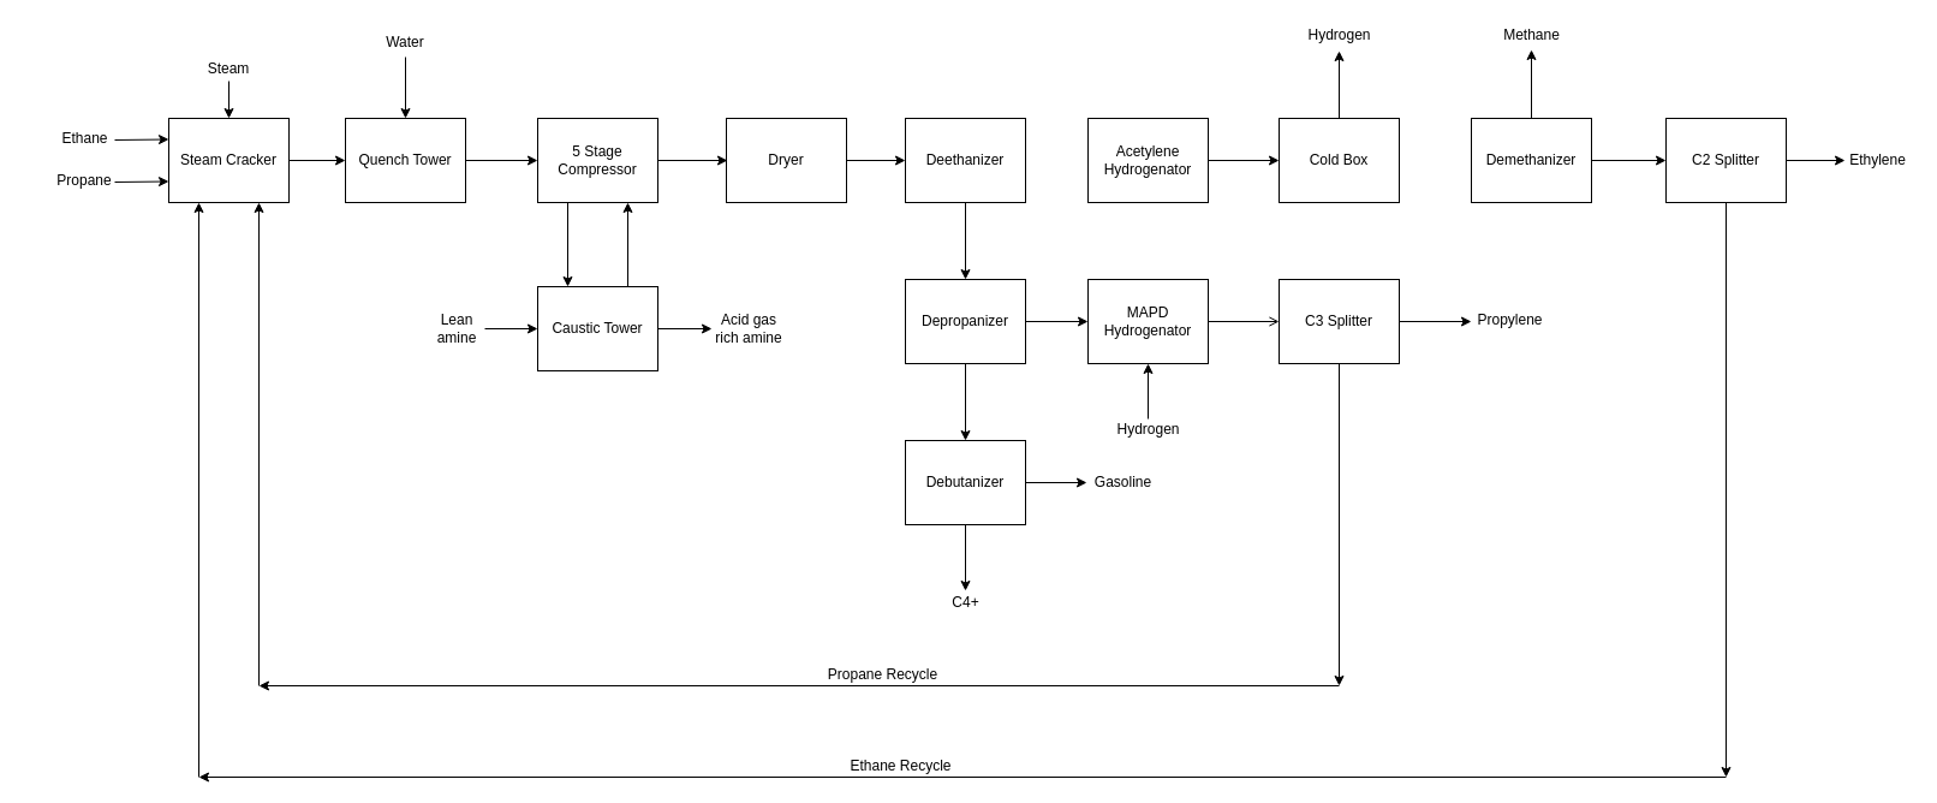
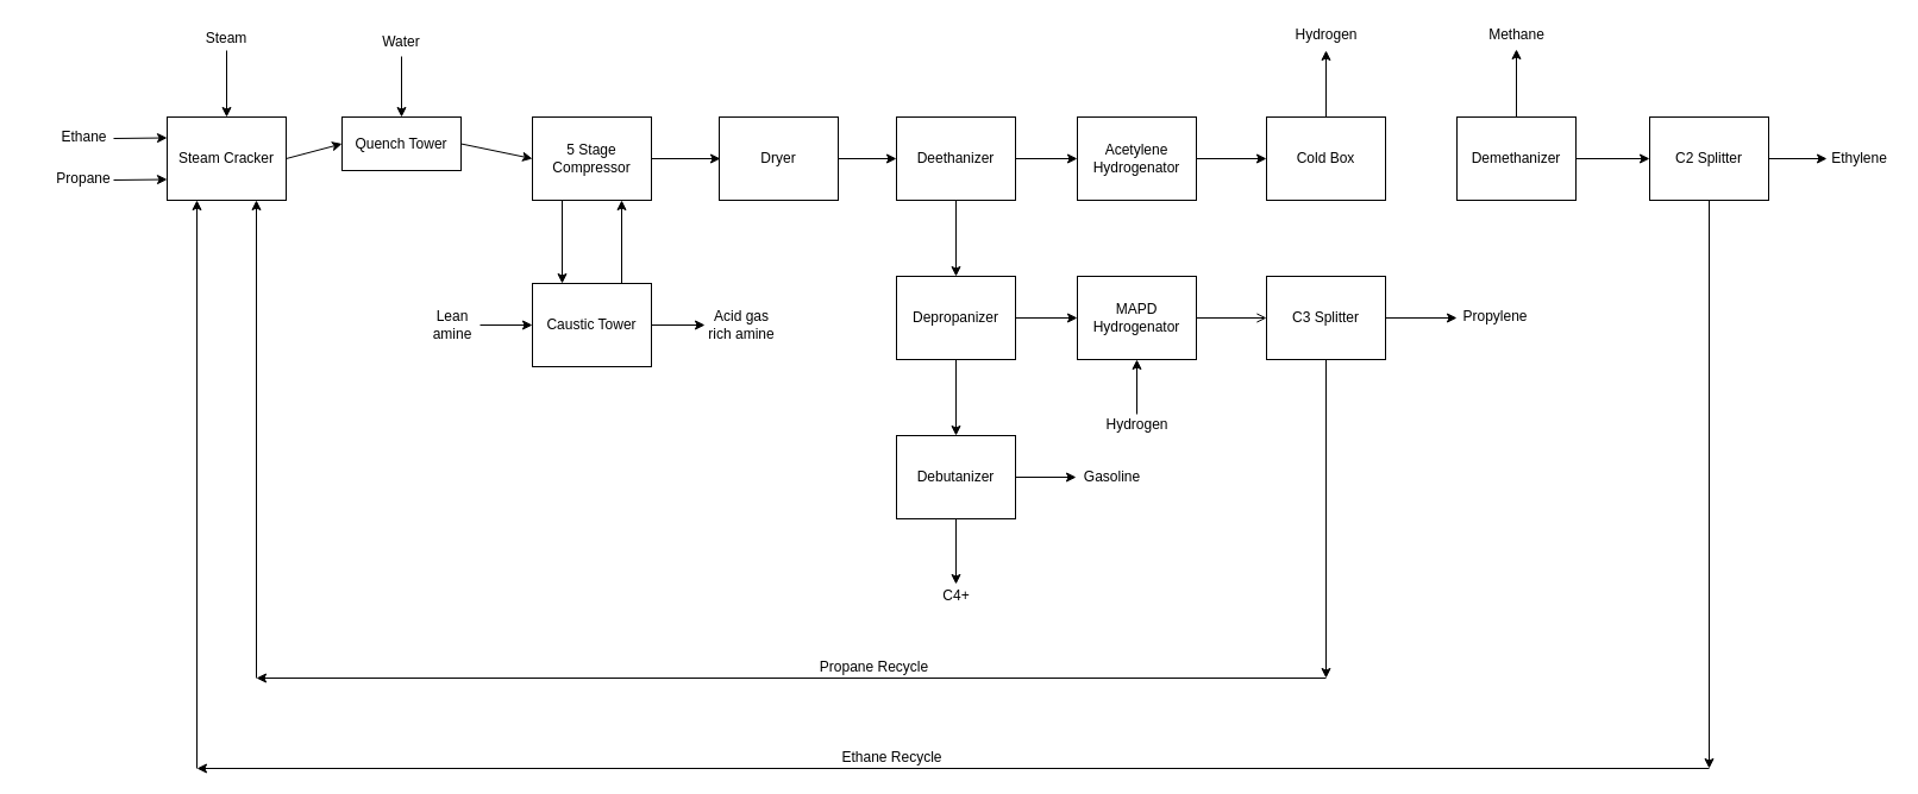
  <mxCell id="0" />
  <mxCell id="1" parent="0" />
  <mxCell id="2" value="Steam Cracker" style="rounded=0;whiteSpace=wrap;html=1;" parent="1" vertex="1"><mxGeometry x="140" y="98" width="100" height="70" as="geometry" /></mxCell>
- <mxCell id="3" value="Quench Tower" style="rounded=0;whiteSpace=wrap;html=1;" parent="1" vertex="1"><mxGeometry x="287" y="98" width="100" height="70" as="geometry" /></mxCell>
+ <mxCell id="3" value="Quench Tower" style="rounded=0;whiteSpace=wrap;html=1;" parent="1" vertex="1"><mxGeometry x="287" y="98" width="100" height="45" as="geometry" /></mxCell>
  <mxCell id="4" value="Caustic Tower" style="rounded=0;whiteSpace=wrap;html=1;" parent="1" vertex="1"><mxGeometry x="447" y="238" width="100" height="70" as="geometry" /></mxCell>
  <mxCell id="5" value="5 Stage Compressor" style="rounded=0;whiteSpace=wrap;html=1;" parent="1" vertex="1"><mxGeometry x="447" y="98" width="100" height="70" as="geometry" /></mxCell>
  <mxCell id="6" value="Dryer" style="rounded=0;whiteSpace=wrap;html=1;" parent="1" vertex="1"><mxGeometry x="604" y="98" width="100" height="70" as="geometry" /></mxCell>
  <mxCell id="7" value="" style="endArrow=classic;html=1;exitX=1;exitY=0.5;exitDx=0;exitDy=0;entryX=0;entryY=0.5;entryDx=0;entryDy=0;" parent="1" source="2" target="3" edge="1"><mxGeometry width="50" height="50" relative="1" as="geometry"><mxPoint x="327" y="248" as="sourcePoint" /><mxPoint x="377" y="198" as="targetPoint" /></mxGeometry></mxCell>
  <mxCell id="8" value="" style="endArrow=classic;html=1;exitX=1;exitY=0.5;exitDx=0;exitDy=0;entryX=0;entryY=0.5;entryDx=0;entryDy=0;" parent="1" source="3" target="5" edge="1"><mxGeometry width="50" height="50" relative="1" as="geometry"><mxPoint x="227" y="143" as="sourcePoint" /><mxPoint x="297" y="143" as="targetPoint" /></mxGeometry></mxCell>
  <mxCell id="9" value="" style="endArrow=classic;html=1;entryX=0;entryY=0.75;entryDx=0;entryDy=0;" parent="1" target="2" edge="1"><mxGeometry width="50" height="50" relative="1" as="geometry"><mxPoint x="95" y="151" as="sourcePoint" /><mxPoint x="297" y="143" as="targetPoint" /></mxGeometry></mxCell>
  <mxCell id="10" value="" style="endArrow=classic;html=1;exitX=0.25;exitY=1;exitDx=0;exitDy=0;entryX=0.25;entryY=0;entryDx=0;entryDy=0;entryPerimeter=0;" parent="1" source="5" target="4" edge="1"><mxGeometry width="50" height="50" relative="1" as="geometry"><mxPoint x="587" y="238" as="sourcePoint" /><mxPoint x="637" y="188" as="targetPoint" /></mxGeometry></mxCell>
  <mxCell id="11" value="" style="endArrow=classic;html=1;exitX=0.75;exitY=0;exitDx=0;exitDy=0;entryX=0.75;entryY=1;entryDx=0;entryDy=0;exitPerimeter=0;" parent="1" source="4" target="5" edge="1"><mxGeometry width="50" height="50" relative="1" as="geometry"><mxPoint x="707" y="132.5" as="sourcePoint" /><mxPoint x="757" y="133" as="targetPoint" /></mxGeometry></mxCell>
  <mxCell id="12" value="" style="endArrow=classic;html=1;exitX=1;exitY=0.5;exitDx=0;exitDy=0;" parent="1" source="5" edge="1"><mxGeometry width="50" height="50" relative="1" as="geometry"><mxPoint x="857" y="133" as="sourcePoint" /><mxPoint x="605" y="133" as="targetPoint" /></mxGeometry></mxCell>
  <mxCell id="13" value="" style="endArrow=classic;html=1;entryX=0;entryY=0.25;entryDx=0;entryDy=0;" parent="1" target="2" edge="1"><mxGeometry width="50" height="50" relative="1" as="geometry"><mxPoint x="95" y="116" as="sourcePoint" /><mxPoint x="87" y="128" as="targetPoint" /></mxGeometry></mxCell>
  <mxCell id="14" value="Ethane" style="text;html=1;strokeColor=none;fillColor=none;align=center;verticalAlign=middle;whiteSpace=wrap;rounded=0;" parent="1" vertex="1"><mxGeometry x="20.5" y="105" width="99" height="20" as="geometry" /></mxCell>
  <mxCell id="15" value="Propane" style="text;html=1;strokeColor=none;fillColor=none;align=center;verticalAlign=middle;whiteSpace=wrap;rounded=0;" parent="1" vertex="1"><mxGeometry x="50" y="140" width="40" height="20" as="geometry" /></mxCell>
  <mxCell id="16" value="" style="endArrow=classic;html=1;entryX=0;entryY=0.5;entryDx=0;entryDy=0;" parent="1" edge="1" target="25"><mxGeometry width="50" height="50" relative="1" as="geometry"><mxPoint x="704" y="133" as="sourcePoint" /><mxPoint x="771" y="133" as="targetPoint" /></mxGeometry></mxCell>
  <mxCell id="17" value="" style="endArrow=classic;html=1;entryX=0;entryY=0.5;entryDx=0;entryDy=0;" parent="1" target="4" edge="1"><mxGeometry width="50" height="50" relative="1" as="geometry"><mxPoint x="403" y="273" as="sourcePoint" /><mxPoint x="297" y="143" as="targetPoint" /></mxGeometry></mxCell>
  <mxCell id="18" value="" style="endArrow=classic;html=1;exitX=1;exitY=0.5;exitDx=0;exitDy=0;" parent="1" source="4" edge="1"><mxGeometry width="50" height="50" relative="1" as="geometry"><mxPoint x="367" y="283" as="sourcePoint" /><mxPoint x="592" y="273" as="targetPoint" /></mxGeometry></mxCell>
  <mxCell id="19" value="Acid gas rich amine" style="text;html=1;strokeColor=none;fillColor=none;align=center;verticalAlign=middle;whiteSpace=wrap;rounded=0;" parent="1" vertex="1"><mxGeometry x="593" y="263" width="60" height="20" as="geometry" /></mxCell>
  <mxCell id="20" value="Lean amine" style="text;html=1;strokeColor=none;fillColor=none;align=center;verticalAlign=middle;whiteSpace=wrap;rounded=0;" parent="1" vertex="1"><mxGeometry x="350" y="253" width="60" height="40" as="geometry" /></mxCell>
  <mxCell id="21" value="" style="endArrow=classic;html=1;entryX=0.5;entryY=0;entryDx=0;entryDy=0;" parent="1" target="3" edge="1"><mxGeometry width="50" height="50" relative="1" as="geometry"><mxPoint x="337" y="47" as="sourcePoint" /><mxPoint x="548" y="204" as="targetPoint" /></mxGeometry></mxCell>
  <mxCell id="22" value="Water" style="text;html=1;strokeColor=none;fillColor=none;align=center;verticalAlign=middle;whiteSpace=wrap;rounded=0;" parent="1" vertex="1"><mxGeometry x="317" y="25" width="40" height="20" as="geometry" /></mxCell>
  <mxCell id="23" value="" style="endArrow=classic;html=1;entryX=0.5;entryY=0;entryDx=0;entryDy=0;exitX=0.5;exitY=1;exitDx=0;exitDy=0;" parent="1" target="2" edge="1" source="24"><mxGeometry width="50" height="50" relative="1" as="geometry"><mxPoint x="167" y="46" as="sourcePoint" /><mxPoint x="357" y="118" as="targetPoint" /></mxGeometry></mxCell>
- <mxCell id="24" value="Steam" style="text;html=1;strokeColor=none;fillColor=none;align=center;verticalAlign=middle;whiteSpace=wrap;rounded=0;" parent="1" vertex="1"><mxGeometry x="170" y="47" width="40" height="20" as="geometry" /></mxCell>
+ <mxCell id="24" value="Steam" style="text;html=1;strokeColor=none;fillColor=none;align=center;verticalAlign=middle;whiteSpace=wrap;rounded=0;" parent="1" vertex="1"><mxGeometry x="170" y="22" width="40" height="20" as="geometry" /></mxCell>
  <mxCell id="25" value="Deethanizer" style="rounded=0;whiteSpace=wrap;html=1;" vertex="1" parent="1"><mxGeometry x="753" y="98" width="100" height="70" as="geometry" /></mxCell>
  <mxCell id="26" value="Acetylene Hydrogenator" style="rounded=0;whiteSpace=wrap;html=1;" vertex="1" parent="1"><mxGeometry x="905" y="98" width="100" height="70" as="geometry" /></mxCell>
  <mxCell id="27" value="Cold Box" style="rounded=0;whiteSpace=wrap;html=1;" vertex="1" parent="1"><mxGeometry x="1064" y="98" width="100" height="70" as="geometry" /></mxCell>
  <mxCell id="28" value="Demethanizer" style="rounded=0;whiteSpace=wrap;html=1;" vertex="1" parent="1"><mxGeometry x="1224" y="98" width="100" height="70" as="geometry" /></mxCell>
  <mxCell id="29" value="C2 Splitter" style="rounded=0;whiteSpace=wrap;html=1;" vertex="1" parent="1"><mxGeometry x="1386" y="98" width="100" height="70" as="geometry" /></mxCell>
  <mxCell id="30" value="Depropanizer" style="rounded=0;whiteSpace=wrap;html=1;" vertex="1" parent="1"><mxGeometry x="753" y="232" width="100" height="70" as="geometry" /></mxCell>
  <mxCell id="31" value="Debutanizer" style="rounded=0;whiteSpace=wrap;html=1;" vertex="1" parent="1"><mxGeometry x="753" y="366" width="100" height="70" as="geometry" /></mxCell>
  <mxCell id="32" value="MAPD Hydrogenator" style="rounded=0;whiteSpace=wrap;html=1;" vertex="1" parent="1"><mxGeometry x="905" y="232" width="100" height="70" as="geometry" /></mxCell>
  <mxCell id="33" value="C3 Splitter" style="rounded=0;whiteSpace=wrap;html=1;" vertex="1" parent="1"><mxGeometry x="1064" y="232" width="100" height="70" as="geometry" /></mxCell>
+ <mxCell id="34" value="" style="endArrow=classic;html=1;exitX=1;exitY=0.5;exitDx=0;exitDy=0;entryX=0;entryY=0.5;entryDx=0;entryDy=0;" edge="1" parent="1" source="25" target="26"><mxGeometry width="50" height="50" relative="1" as="geometry"><mxPoint x="973" y="238" as="sourcePoint" /><mxPoint x="1023" y="188" as="targetPoint" /></mxGeometry></mxCell>
  <mxCell id="35" value="" style="endArrow=classic;html=1;exitX=1;exitY=0.5;exitDx=0;exitDy=0;entryX=0;entryY=0.5;entryDx=0;entryDy=0;" edge="1" parent="1" source="26" target="27"><mxGeometry width="50" height="50" relative="1" as="geometry"><mxPoint x="863" y="143" as="sourcePoint" /><mxPoint x="915" y="143" as="targetPoint" /></mxGeometry></mxCell>
  <mxCell id="36" value="" style="endArrow=classic;html=1;exitX=1;exitY=0.5;exitDx=0;exitDy=0;entryX=0;entryY=0.5;entryDx=0;entryDy=0;" edge="1" parent="1" source="28" target="29"><mxGeometry width="50" height="50" relative="1" as="geometry"><mxPoint x="883" y="163" as="sourcePoint" /><mxPoint x="935" y="163" as="targetPoint" /></mxGeometry></mxCell>
  <mxCell id="37" value="" style="endArrow=classic;html=1;exitX=0.5;exitY=1;exitDx=0;exitDy=0;entryX=0.5;entryY=0;entryDx=0;entryDy=0;" edge="1" parent="1" source="25" target="30"><mxGeometry width="50" height="50" relative="1" as="geometry"><mxPoint x="893" y="173" as="sourcePoint" /><mxPoint x="945" y="173" as="targetPoint" /></mxGeometry></mxCell>
  <mxCell id="38" value="" style="endArrow=classic;html=1;exitX=0.5;exitY=1;exitDx=0;exitDy=0;entryX=0.5;entryY=0;entryDx=0;entryDy=0;" edge="1" parent="1" source="30" target="31"><mxGeometry width="50" height="50" relative="1" as="geometry"><mxPoint x="903" y="183" as="sourcePoint" /><mxPoint x="955" y="183" as="targetPoint" /></mxGeometry></mxCell>
  <mxCell id="39" value="" style="endArrow=classic;html=1;exitX=1;exitY=0.5;exitDx=0;exitDy=0;entryX=0;entryY=0.5;entryDx=0;entryDy=0;" edge="1" parent="1" source="30" target="32"><mxGeometry width="50" height="50" relative="1" as="geometry"><mxPoint x="913" y="193" as="sourcePoint" /><mxPoint x="965" y="193" as="targetPoint" /></mxGeometry></mxCell>
  <mxCell id="40" value="" style="endArrow=open;html=1;exitX=1;exitY=0.5;exitDx=0;exitDy=0;entryX=0;entryY=0.5;entryDx=0;entryDy=0;" edge="1" parent="1" source="32" target="33"><mxGeometry width="50" height="50" relative="1" as="geometry"><mxPoint x="923" y="203" as="sourcePoint" /><mxPoint x="975" y="203" as="targetPoint" /></mxGeometry></mxCell>
  <mxCell id="41" value="" style="endArrow=classic;html=1;entryX=0.5;entryY=1;entryDx=0;entryDy=0;" edge="1" parent="1" target="32"><mxGeometry width="50" height="50" relative="1" as="geometry"><mxPoint x="955" y="348" as="sourcePoint" /><mxPoint x="985" y="213" as="targetPoint" /></mxGeometry></mxCell>
  <mxCell id="42" value="" style="endArrow=classic;html=1;exitX=1;exitY=0.5;exitDx=0;exitDy=0;" edge="1" parent="1" source="31"><mxGeometry width="50" height="50" relative="1" as="geometry"><mxPoint x="943" y="223" as="sourcePoint" /><mxPoint x="904" y="401" as="targetPoint" /></mxGeometry></mxCell>
  <mxCell id="43" value="" style="endArrow=classic;html=1;exitX=0.5;exitY=1;exitDx=0;exitDy=0;" edge="1" parent="1" source="31"><mxGeometry width="50" height="50" relative="1" as="geometry"><mxPoint x="953" y="233" as="sourcePoint" /><mxPoint x="803" y="491" as="targetPoint" /></mxGeometry></mxCell>
  <mxCell id="44" value="" style="endArrow=classic;html=1;exitX=0.5;exitY=0;exitDx=0;exitDy=0;" edge="1" parent="1" source="27"><mxGeometry width="50" height="50" relative="1" as="geometry"><mxPoint x="963" y="243" as="sourcePoint" /><mxPoint x="1114" y="42" as="targetPoint" /></mxGeometry></mxCell>
  <mxCell id="45" value="" style="endArrow=classic;html=1;exitX=0.5;exitY=0;exitDx=0;exitDy=0;" edge="1" parent="1" source="28"><mxGeometry width="50" height="50" relative="1" as="geometry"><mxPoint x="973" y="253" as="sourcePoint" /><mxPoint x="1274" y="41" as="targetPoint" /></mxGeometry></mxCell>
  <mxCell id="46" value="" style="endArrow=classic;html=1;exitX=0.5;exitY=1;exitDx=0;exitDy=0;" edge="1" parent="1" source="29"><mxGeometry width="50" height="50" relative="1" as="geometry"><mxPoint x="983" y="263" as="sourcePoint" /><mxPoint x="1436" y="646" as="targetPoint" /></mxGeometry></mxCell>
  <mxCell id="47" value="" style="endArrow=classic;html=1;exitX=1;exitY=0.5;exitDx=0;exitDy=0;" edge="1" parent="1" source="29"><mxGeometry width="50" height="50" relative="1" as="geometry"><mxPoint x="993" y="273" as="sourcePoint" /><mxPoint x="1535" y="133" as="targetPoint" /></mxGeometry></mxCell>
  <mxCell id="48" value="" style="endArrow=classic;html=1;exitX=0.5;exitY=1;exitDx=0;exitDy=0;" edge="1" parent="1" source="33"><mxGeometry width="50" height="50" relative="1" as="geometry"><mxPoint x="1003" y="283" as="sourcePoint" /><mxPoint x="1114" y="570" as="targetPoint" /></mxGeometry></mxCell>
  <mxCell id="49" value="" style="endArrow=classic;html=1;exitX=1;exitY=0.5;exitDx=0;exitDy=0;" edge="1" parent="1" source="33"><mxGeometry width="50" height="50" relative="1" as="geometry"><mxPoint x="1013" y="293" as="sourcePoint" /><mxPoint x="1224" y="267" as="targetPoint" /></mxGeometry></mxCell>
  <mxCell id="50" value="Hydrogen" style="text;html=1;align=center;verticalAlign=middle;resizable=0;points=[];autosize=1;" vertex="1" parent="1"><mxGeometry x="1083" y="20" width="62" height="18" as="geometry" /></mxCell>
  <mxCell id="51" value="Methane" style="text;html=1;align=center;verticalAlign=middle;resizable=0;points=[];autosize=1;" vertex="1" parent="1"><mxGeometry x="1245.5" y="20" width="57" height="18" as="geometry" /></mxCell>
  <mxCell id="52" value="Ethylene" style="text;html=1;align=center;verticalAlign=middle;resizable=0;points=[];autosize=1;" vertex="1" parent="1"><mxGeometry x="1533" y="124" width="57" height="18" as="geometry" /></mxCell>
  <mxCell id="53" value="Ethane Recycle" style="text;html=1;align=center;verticalAlign=middle;resizable=0;points=[];autosize=1;" vertex="1" parent="1"><mxGeometry x="702" y="628" width="94" height="18" as="geometry" /></mxCell>
  <mxCell id="54" value="Propylene" style="text;html=1;align=center;verticalAlign=middle;resizable=0;points=[];autosize=1;" vertex="1" parent="1"><mxGeometry x="1224" y="257" width="64" height="18" as="geometry" /></mxCell>
  <mxCell id="55" value="Propane Recycle" style="text;html=1;align=center;verticalAlign=middle;resizable=0;points=[];autosize=1;" vertex="1" parent="1"><mxGeometry x="683.5" y="552" width="101" height="18" as="geometry" /></mxCell>
  <mxCell id="56" value="C4+" style="text;html=1;align=center;verticalAlign=middle;resizable=0;points=[];autosize=1;" vertex="1" parent="1"><mxGeometry x="787" y="492" width="32" height="18" as="geometry" /></mxCell>
  <mxCell id="57" value="Gasoline" style="text;html=1;align=center;verticalAlign=middle;resizable=0;points=[];autosize=1;" vertex="1" parent="1"><mxGeometry x="905" y="392" width="57" height="18" as="geometry" /></mxCell>
  <mxCell id="58" value="Hydrogen" style="text;html=1;align=center;verticalAlign=middle;resizable=0;points=[];autosize=1;" vertex="1" parent="1"><mxGeometry x="924" y="348" width="62" height="18" as="geometry" /></mxCell>
  <mxCell id="59" value="" style="endArrow=classic;html=1;" edge="1" parent="1"><mxGeometry width="50" height="50" relative="1" as="geometry"><mxPoint x="1114" y="570" as="sourcePoint" /><mxPoint x="215" y="570" as="targetPoint" /></mxGeometry></mxCell>
  <mxCell id="60" value="" style="endArrow=classic;html=1;entryX=0.75;entryY=1;entryDx=0;entryDy=0;" edge="1" parent="1" target="2"><mxGeometry width="50" height="50" relative="1" as="geometry"><mxPoint x="215" y="570" as="sourcePoint" /><mxPoint x="1134" y="592" as="targetPoint" /></mxGeometry></mxCell>
  <mxCell id="61" value="" style="endArrow=classic;html=1;" edge="1" parent="1"><mxGeometry width="50" height="50" relative="1" as="geometry"><mxPoint x="1436" y="646" as="sourcePoint" /><mxPoint x="165" y="646" as="targetPoint" /></mxGeometry></mxCell>
  <mxCell id="62" value="" style="endArrow=classic;html=1;entryX=0.25;entryY=1;entryDx=0;entryDy=0;" edge="1" parent="1" target="2"><mxGeometry width="50" height="50" relative="1" as="geometry"><mxPoint x="165" y="646" as="sourcePoint" /><mxPoint x="1154" y="612" as="targetPoint" /></mxGeometry></mxCell>
